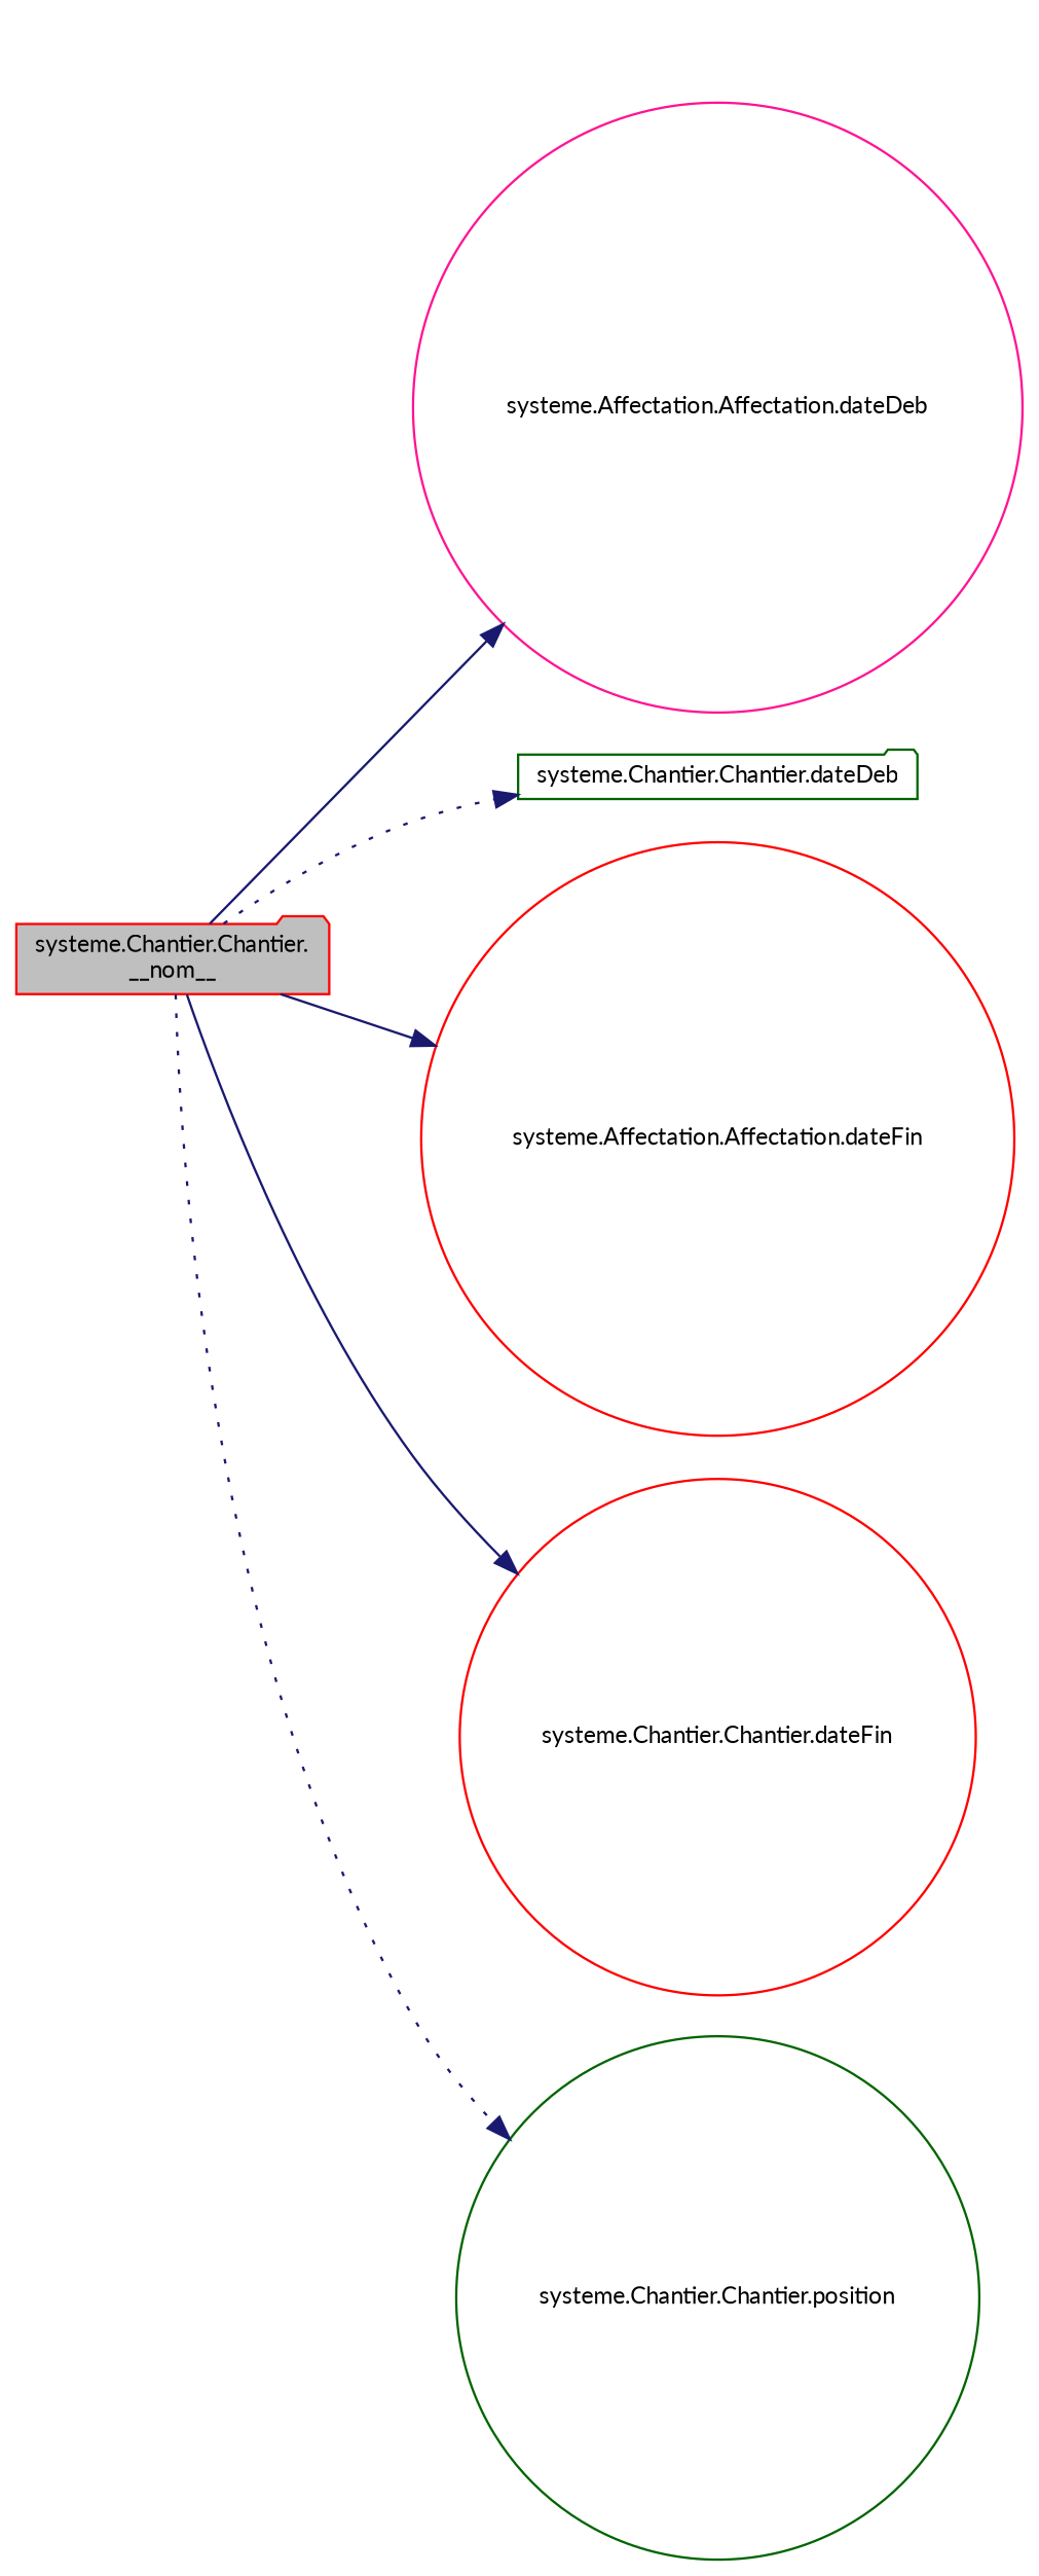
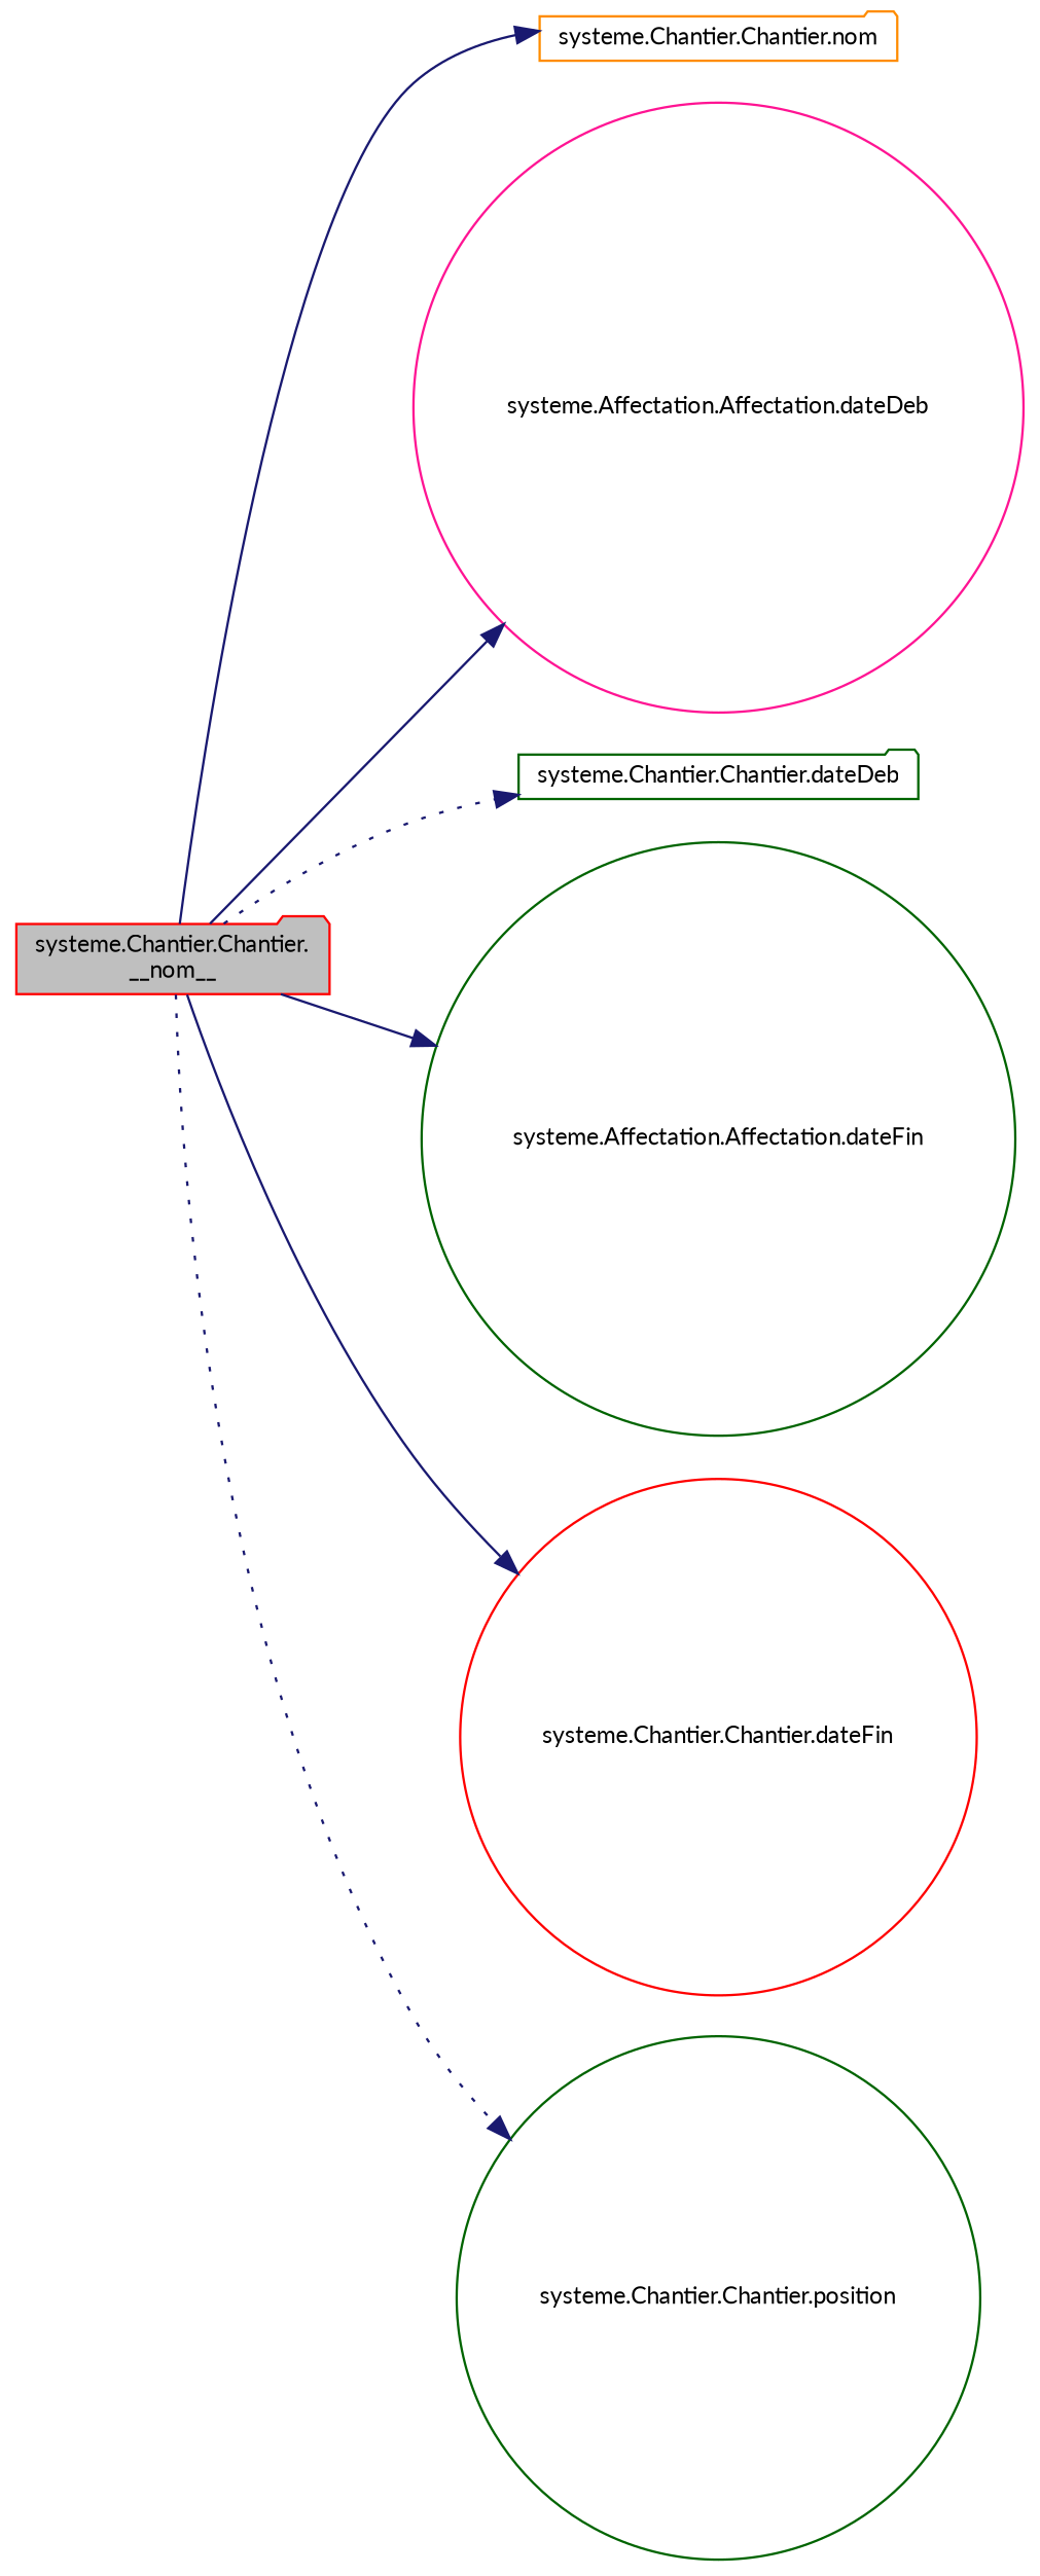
  digraph {
    fontname=Lato
    rankdir=LR
    node [color=darkgreen fillcolor=white fontname=Lato fontsize=10 shape=circle style=filled]
    edge [color=midnightblue fontname=Lato fontsize=10 labelfontname=Helvetica labelfontsize=10 style=solid]
    n1 [color=red fillcolor=grey75 fontcolor=black height=0.2 label="systeme.Chantier.Chantier.\l__nom__" shape=folder width=0.4]
+   n2 [color=darkorange height=0.2 label="systeme.Chantier.Chantier.nom" shape=folder width=0.4]
    n3 [color=deeppink height=0.2 label="systeme.Affectation.Affectation.dateDeb" width=0.4]
    n4 [height=0.2 label="systeme.Chantier.Chantier.dateDeb" shape=folder width=0.4]
-   n5 [color=red height=0.2 label="systeme.Affectation.Affectation.dateFin" width=0.4]
+   n5 [height=0.2 label="systeme.Affectation.Affectation.dateFin" width=0.4]
    n6 [color=red height=0.2 label="systeme.Chantier.Chantier.dateFin" width=0.4]
    n7 [height=0.2 label="systeme.Chantier.Chantier.position" width=0.4]
+   n1 -> n2
    n1 -> n3
    n1 -> n4 [style=dotted]
    n1 -> n5
    n1 -> n6
    n1 -> n7 [style=dotted]
  }
